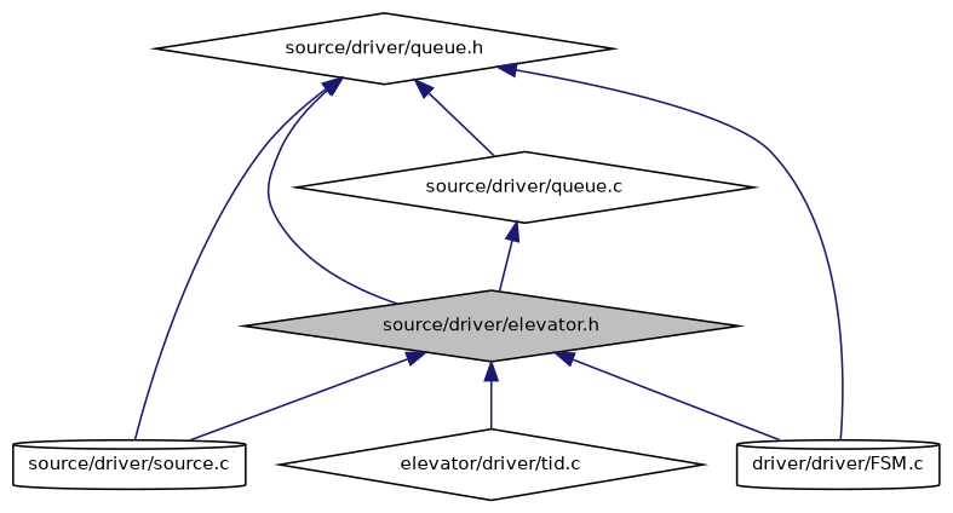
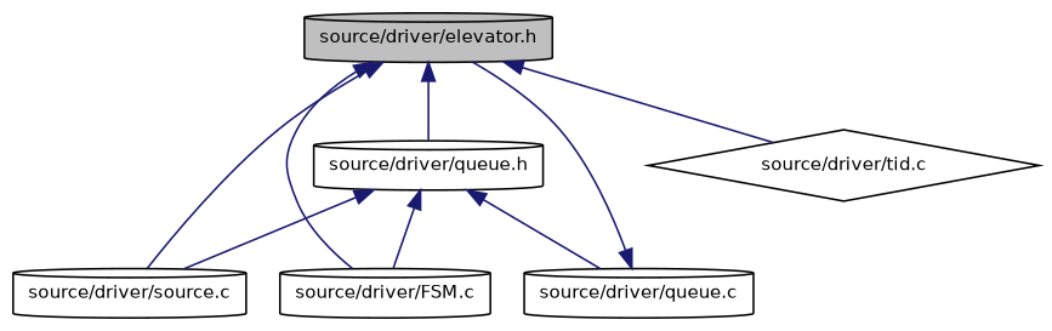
  digraph {
    node [color=black fillcolor=white fontname=Helvetica fontsize=10 shape=cylinder style=filled]
    edge [color=midnightblue dir=back fontname=Helvetica fontsize=10 labelfontname=Helvetica labelfontsize=10 style=solid]
-   n1 [fillcolor=grey75 fontcolor=black height=0.2 label="source/driver/elevator.h" shape=diamond width=0.4]
+   n1 [fillcolor=grey75 fontcolor=black height=0.2 label="source/driver/elevator.h" width=0.4]
    n2 [height=0.2 label="source/driver/source.c" width=0.4]
-   n3 [height=0.2 label="source/driver/queue.h" shape=diamond width=0.4]
-   n4 [height=0.2 label="driver/driver/FSM.c" width=0.4]
-   n5 [height=0.2 label="elevator/driver/tid.c" shape=diamond width=0.4]
-   n6 [height=0.2 label="source/driver/queue.c" shape=diamond width=0.4]
+   n3 [height=0.2 label="source/driver/queue.h" width=0.4]
+   n4 [height=0.2 label="source/driver/FSM.c" width=0.4]
+   n5 [height=0.2 label="source/driver/tid.c" shape=diamond width=0.4]
+   n6 [height=0.2 label="source/driver/queue.c" width=0.4]
    n1 -> n2
-   n3 -> n1
+   n1 -> n3
    n1 -> n4
    n1 -> n5
    n3 -> n2
    n3 -> n4
    n3 -> n6
    n6 -> n1
  }
